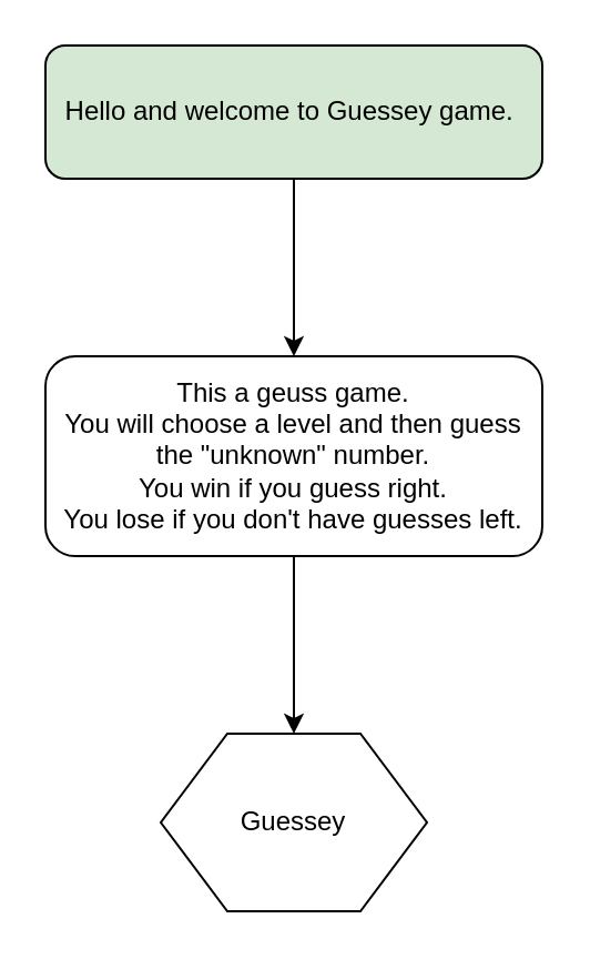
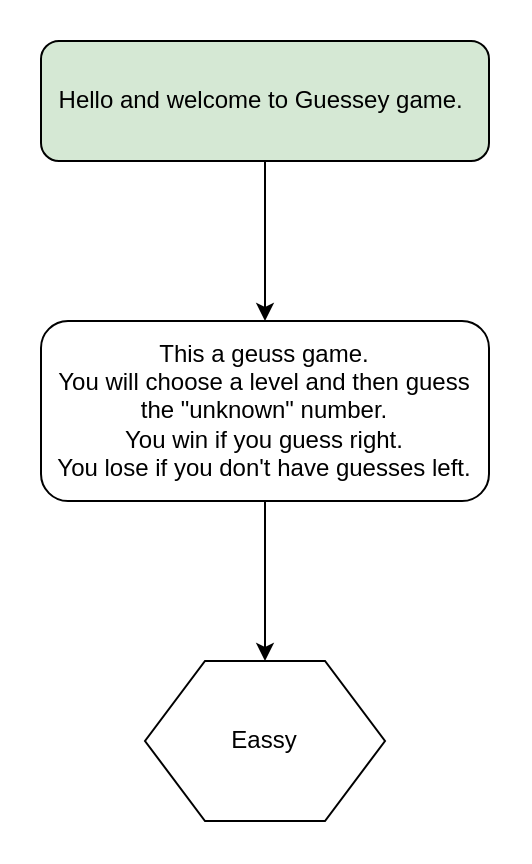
  <mxCell id="0" />
  <mxCell id="1" parent="0" />
  <mxCell id="2" value="" style="edgeStyle=orthogonalEdgeStyle;rounded=0;orthogonalLoop=1;jettySize=auto;html=1;" edge="1" parent="1" source="3" target="5"><mxGeometry relative="1" as="geometry" /></mxCell>
  <mxCell id="3" value="Hello and welcome to Guessey game.&amp;nbsp;" style="rounded=1;whiteSpace=wrap;html=1;fillColor=#d5e8d4;" parent="1" vertex="1"><mxGeometry x="20" y="20" width="224" height="60" as="geometry" /></mxCell>
  <mxCell id="4" value="" style="edgeStyle=orthogonalEdgeStyle;rounded=0;orthogonalLoop=1;jettySize=auto;html=1;" edge="1" parent="1" source="5" target="6"><mxGeometry relative="1" as="geometry" /></mxCell>
  <mxCell id="5" value="This a geuss game.&lt;br&gt;You will choose a level and then guess the &quot;unknown&quot; number.&lt;br&gt;You win if you guess right.&lt;br&gt;You lose if you don't have guesses left." style="rounded=1;whiteSpace=wrap;html=1;" vertex="1" parent="1"><mxGeometry x="20" y="160" width="224" height="90" as="geometry" /></mxCell>
- <mxCell id="6" value="Guessey&lt;br&gt;" style="shape=hexagon;perimeter=hexagonPerimeter2;whiteSpace=wrap;html=1;" vertex="1" parent="1"><mxGeometry x="72" y="330" width="120" height="80" as="geometry" /></mxCell>
+ <mxCell id="6" value="Eassy&lt;br&gt;" style="shape=hexagon;perimeter=hexagonPerimeter2;whiteSpace=wrap;html=1;" vertex="1" parent="1"><mxGeometry x="72" y="330" width="120" height="80" as="geometry" /></mxCell>
